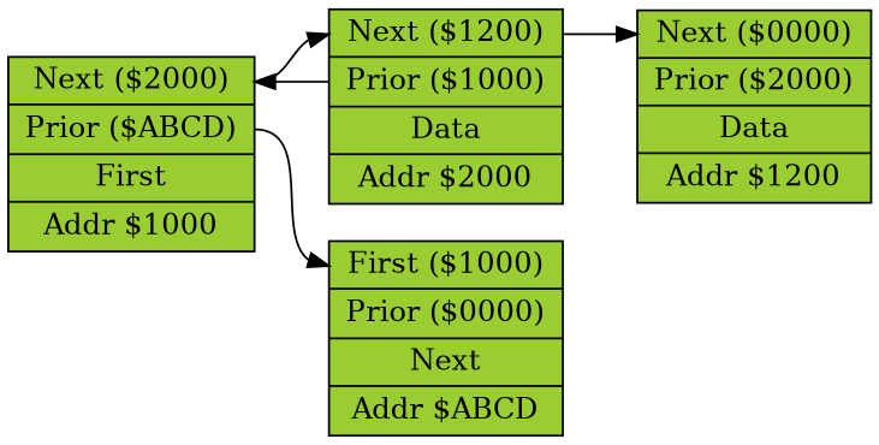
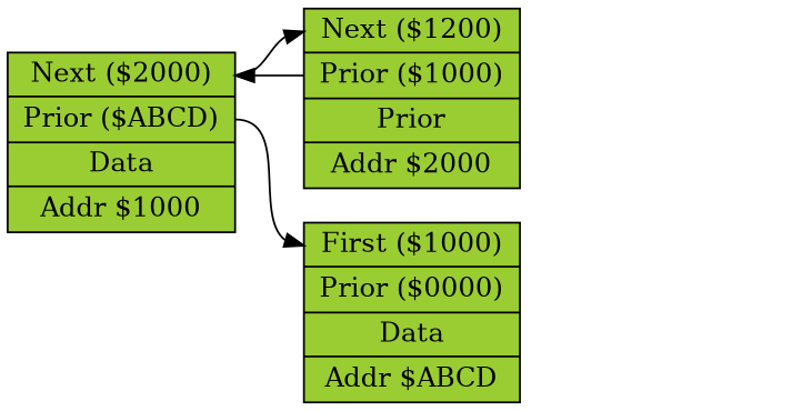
  digraph {
    rankdir=LR
    node [fillcolor=yellowgreen shape=record style=filled]
    edge [headport=Next tailport=Prior]
-   n1 [label="<First> First ($1000) | <Prior> Prior ($0000) | Next |Addr $ABCD"]
-   n2 [label="<Next> Next ($2000) | <Prior> Prior ($ABCD) | First | Addr $1000"]
-   n3 [label="<Next> Next ($1200) | <Prior> Prior ($1000) | Data | Addr $2000"]
-   n4 [label="<Next> Next ($0000) | <Prior> Prior ($2000) | Data | Addr $1200"]
+   n1 [label="<First> First ($1000) | <Prior> Prior ($0000) | Data |Addr $ABCD"]
+   n2 [label="<Next> Next ($2000) | <Prior> Prior ($ABCD) | Data | Addr $1000"]
+   n3 [label="<Next> Next ($1200) | <Prior> Prior ($1000) | Prior | Addr $2000"]
    n2 -> n1 [headport=First]
    n2 -> n3 [tailport=Next]
    n3 -> n2
-   n3 -> n4 [tailport=Next]
  }
